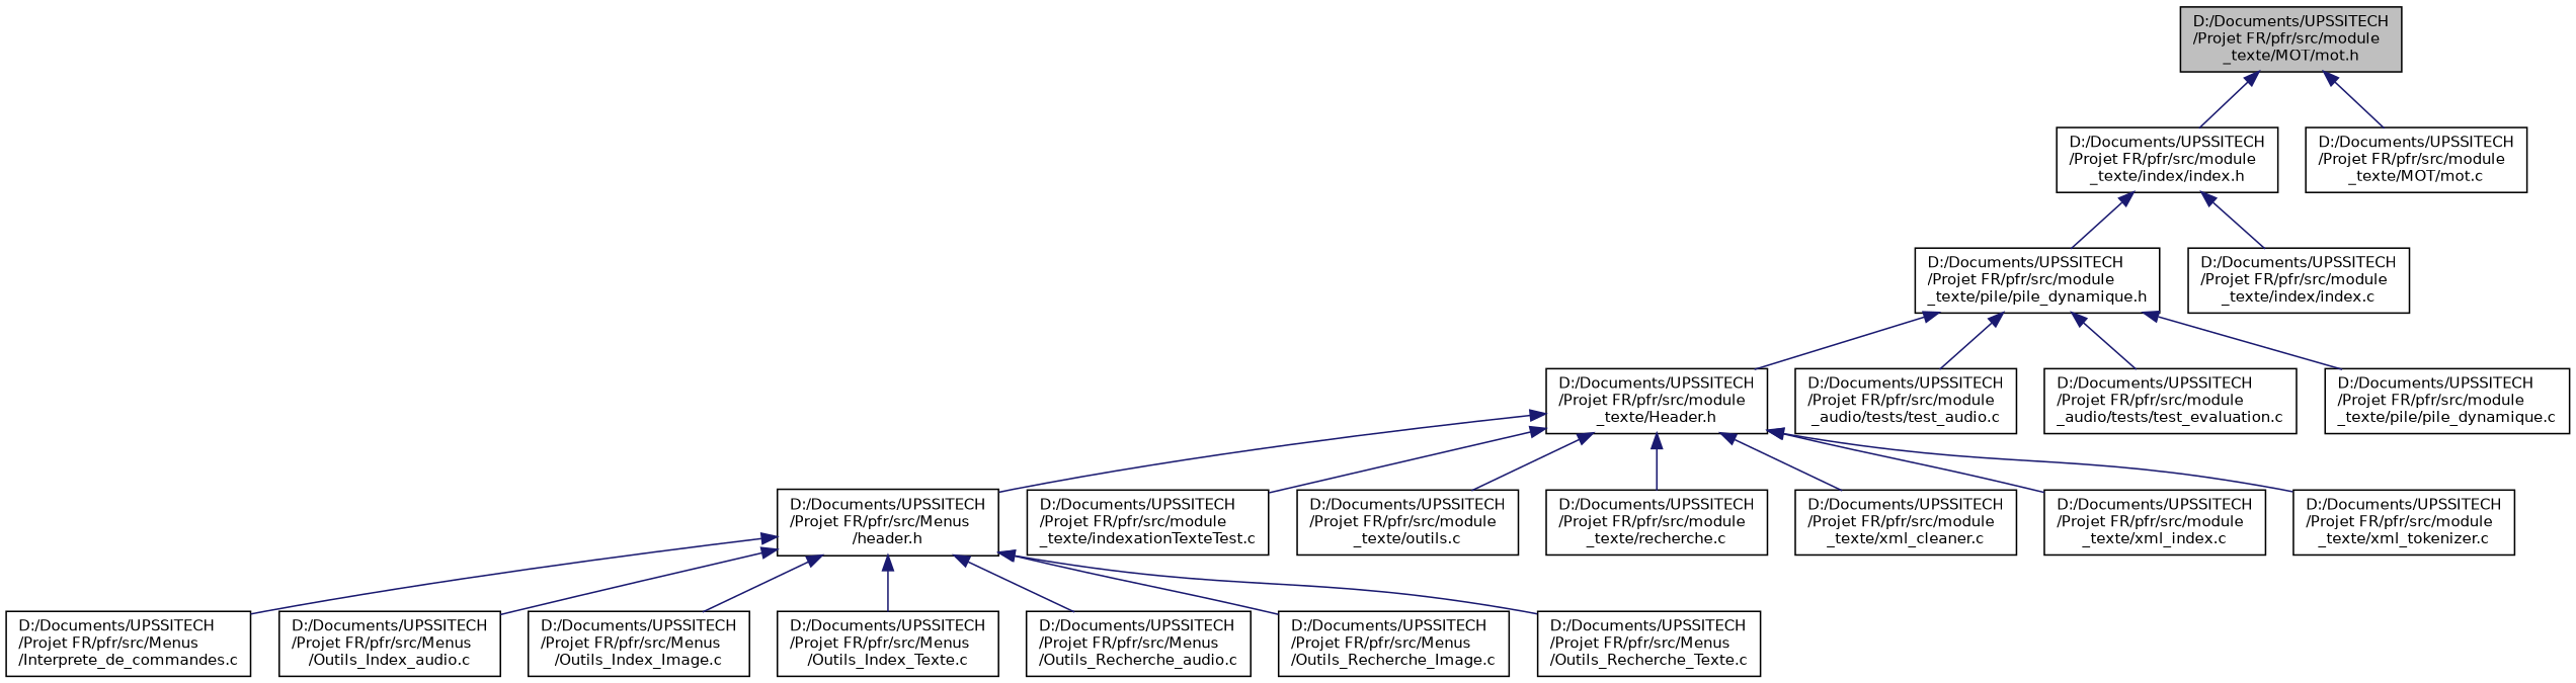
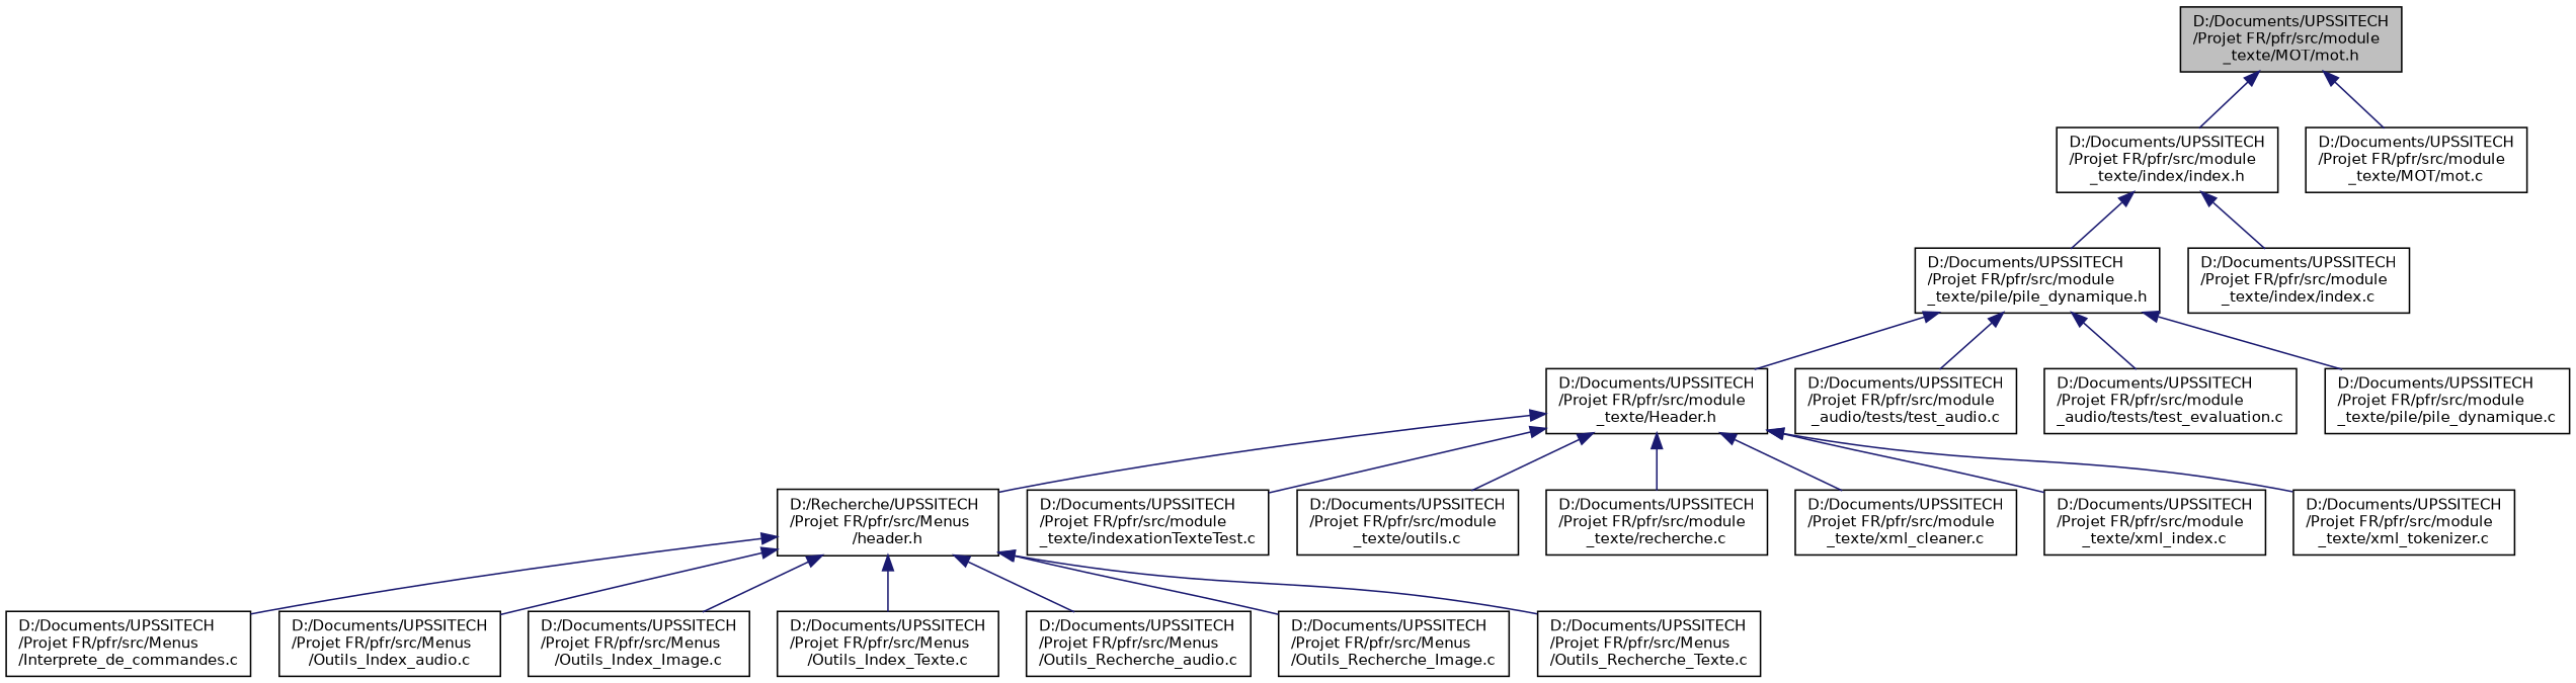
  digraph {
    node [color=black fillcolor=white fontname=Helvetica fontsize=10 shape=record style=filled]
    edge [color=midnightblue dir=back fontname=Helvetica fontsize=10 labelfontname=Helvetica labelfontsize=10 style=solid]
    n1 [fillcolor=grey75 fontcolor=black height=0.2 label="D:/Documents/UPSSITECH\l/Projet FR/pfr/src/module\l_texte/MOT/mot.h" width=0.4]
    n2 [height=0.2 label="D:/Documents/UPSSITECH\l/Projet FR/pfr/src/module\l_texte/index/index.h" width=0.4]
    n3 [height=0.2 label="D:/Documents/UPSSITECH\l/Projet FR/pfr/src/module\l_texte/MOT/mot.c" width=0.4]
    n4 [height=0.2 label="D:/Documents/UPSSITECH\l/Projet FR/pfr/src/module\l_texte/pile/pile_dynamique.h" width=0.4]
    n5 [height=0.2 label="D:/Documents/UPSSITECH\l/Projet FR/pfr/src/module\l_texte/index/index.c" width=0.4]
    n6 [height=0.2 label="D:/Documents/UPSSITECH\l/Projet FR/pfr/src/module\l_texte/Header.h" width=0.4]
    n7 [height=0.2 label="D:/Documents/UPSSITECH\l/Projet FR/pfr/src/module\l_audio/tests/test_audio.c" width=0.4]
    n8 [height=0.2 label="D:/Documents/UPSSITECH\l/Projet FR/pfr/src/module\l_audio/tests/test_evaluation.c" width=0.4]
    n9 [height=0.2 label="D:/Documents/UPSSITECH\l/Projet FR/pfr/src/module\l_texte/pile/pile_dynamique.c" width=0.4]
-   n10 [height=0.2 label="D:/Documents/UPSSITECH\l/Projet FR/pfr/src/Menus\l/header.h" width=0.4]
+   n10 [height=0.2 label="D:/Recherche/UPSSITECH\l/Projet FR/pfr/src/Menus\l/header.h" width=0.4]
    n11 [height=0.2 label="D:/Documents/UPSSITECH\l/Projet FR/pfr/src/module\l_texte/indexationTexteTest.c" width=0.4]
    n12 [height=0.2 label="D:/Documents/UPSSITECH\l/Projet FR/pfr/src/module\l_texte/outils.c" width=0.4]
    n13 [height=0.2 label="D:/Documents/UPSSITECH\l/Projet FR/pfr/src/module\l_texte/recherche.c" width=0.4]
    n14 [height=0.2 label="D:/Documents/UPSSITECH\l/Projet FR/pfr/src/module\l_texte/xml_cleaner.c" width=0.4]
    n15 [height=0.2 label="D:/Documents/UPSSITECH\l/Projet FR/pfr/src/module\l_texte/xml_index.c" width=0.4]
    n16 [height=0.2 label="D:/Documents/UPSSITECH\l/Projet FR/pfr/src/module\l_texte/xml_tokenizer.c" width=0.4]
    n17 [height=0.2 label="D:/Documents/UPSSITECH\l/Projet FR/pfr/src/Menus\l/Interprete_de_commandes.c" width=0.4]
    n18 [height=0.2 label="D:/Documents/UPSSITECH\l/Projet FR/pfr/src/Menus\l/Outils_Index_audio.c" width=0.4]
    n19 [height=0.2 label="D:/Documents/UPSSITECH\l/Projet FR/pfr/src/Menus\l/Outils_Index_Image.c" width=0.4]
    n20 [height=0.2 label="D:/Documents/UPSSITECH\l/Projet FR/pfr/src/Menus\l/Outils_Index_Texte.c" width=0.4]
    n21 [height=0.2 label="D:/Documents/UPSSITECH\l/Projet FR/pfr/src/Menus\l/Outils_Recherche_audio.c" width=0.4]
    n22 [height=0.2 label="D:/Documents/UPSSITECH\l/Projet FR/pfr/src/Menus\l/Outils_Recherche_Image.c" width=0.4]
    n23 [height=0.2 label="D:/Documents/UPSSITECH\l/Projet FR/pfr/src/Menus\l/Outils_Recherche_Texte.c" width=0.4]
    n1 -> n2
    n1 -> n3
    n2 -> n4
    n2 -> n5
    n4 -> n6
    n4 -> n7
    n4 -> n8
    n4 -> n9
    n6 -> n10
    n6 -> n11
    n6 -> n12
    n6 -> n13
    n6 -> n14
    n6 -> n15
    n6 -> n16
    n10 -> n17
    n10 -> n18
    n10 -> n19
    n10 -> n20
    n10 -> n21
    n10 -> n22
    n10 -> n23
  }
